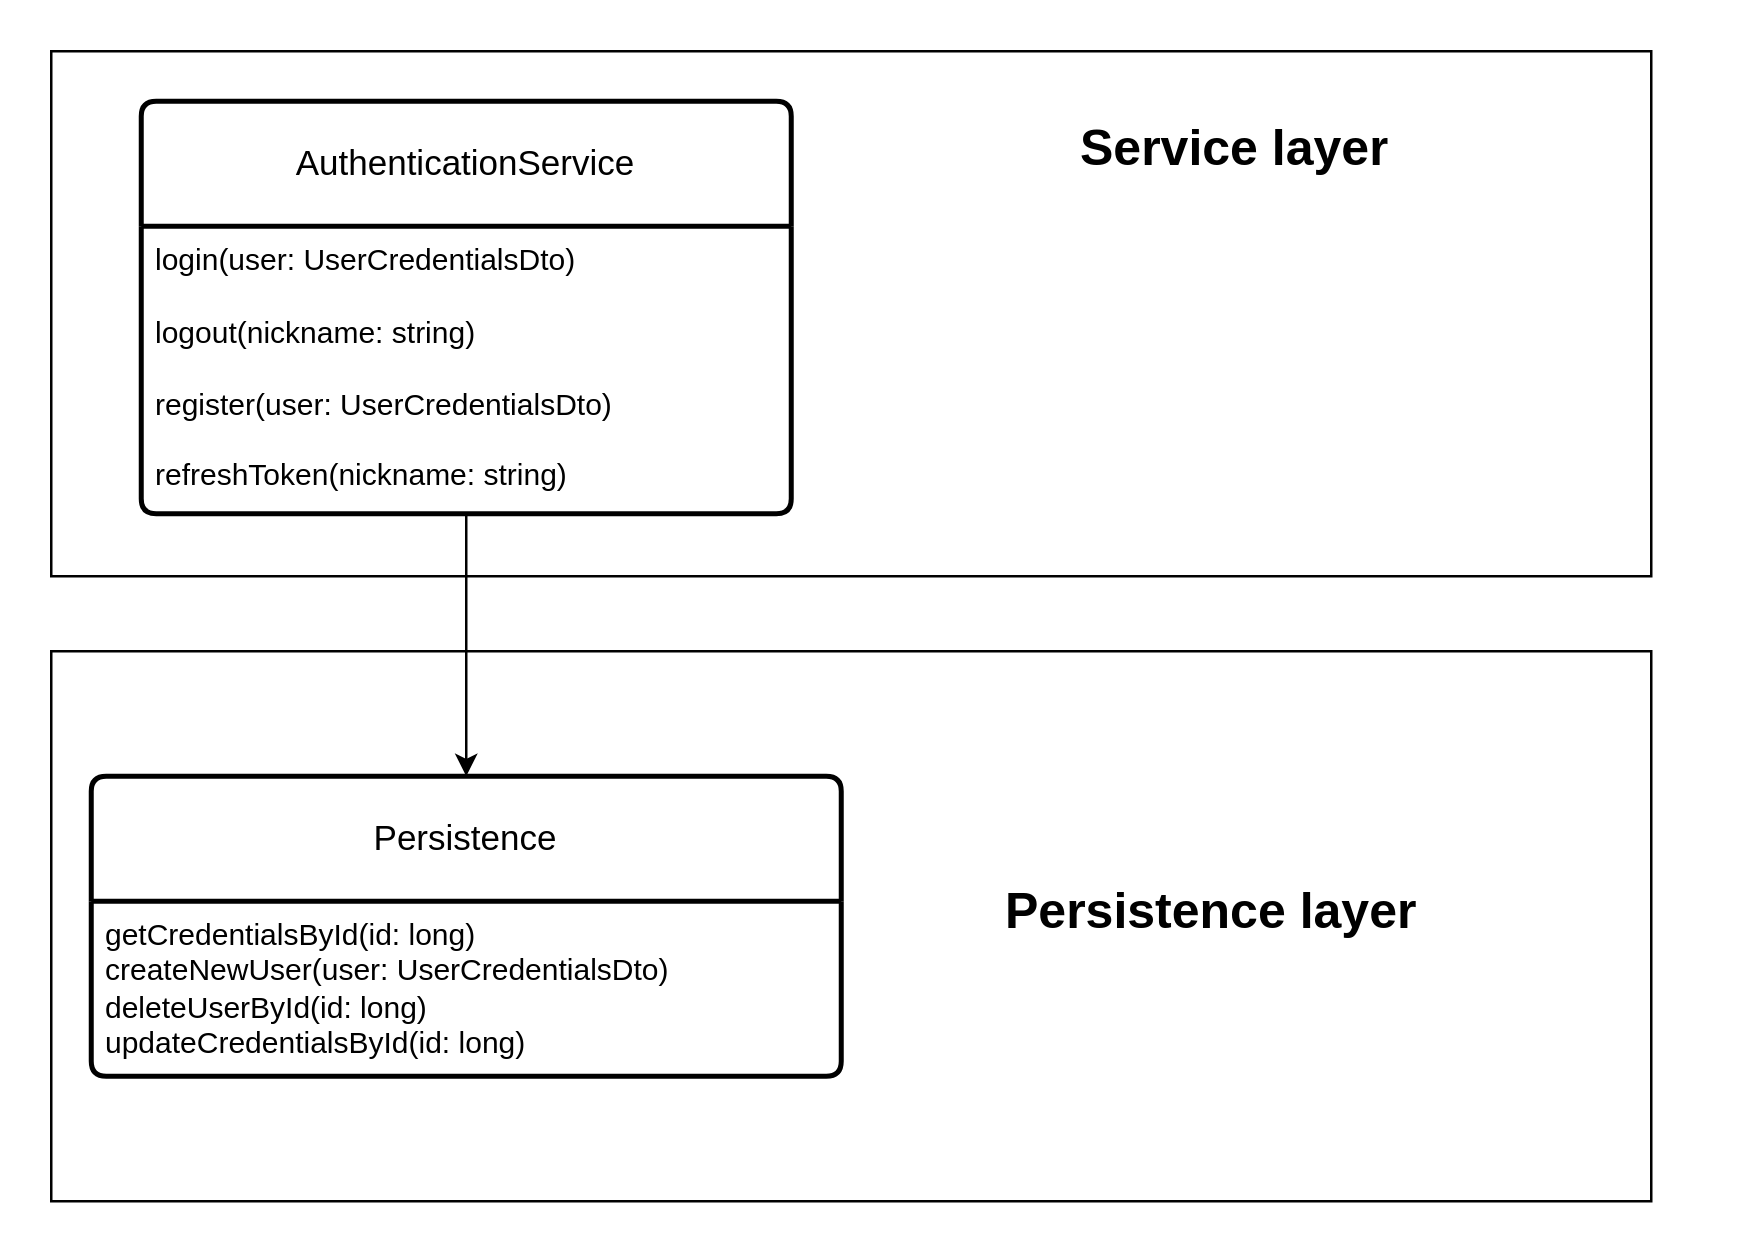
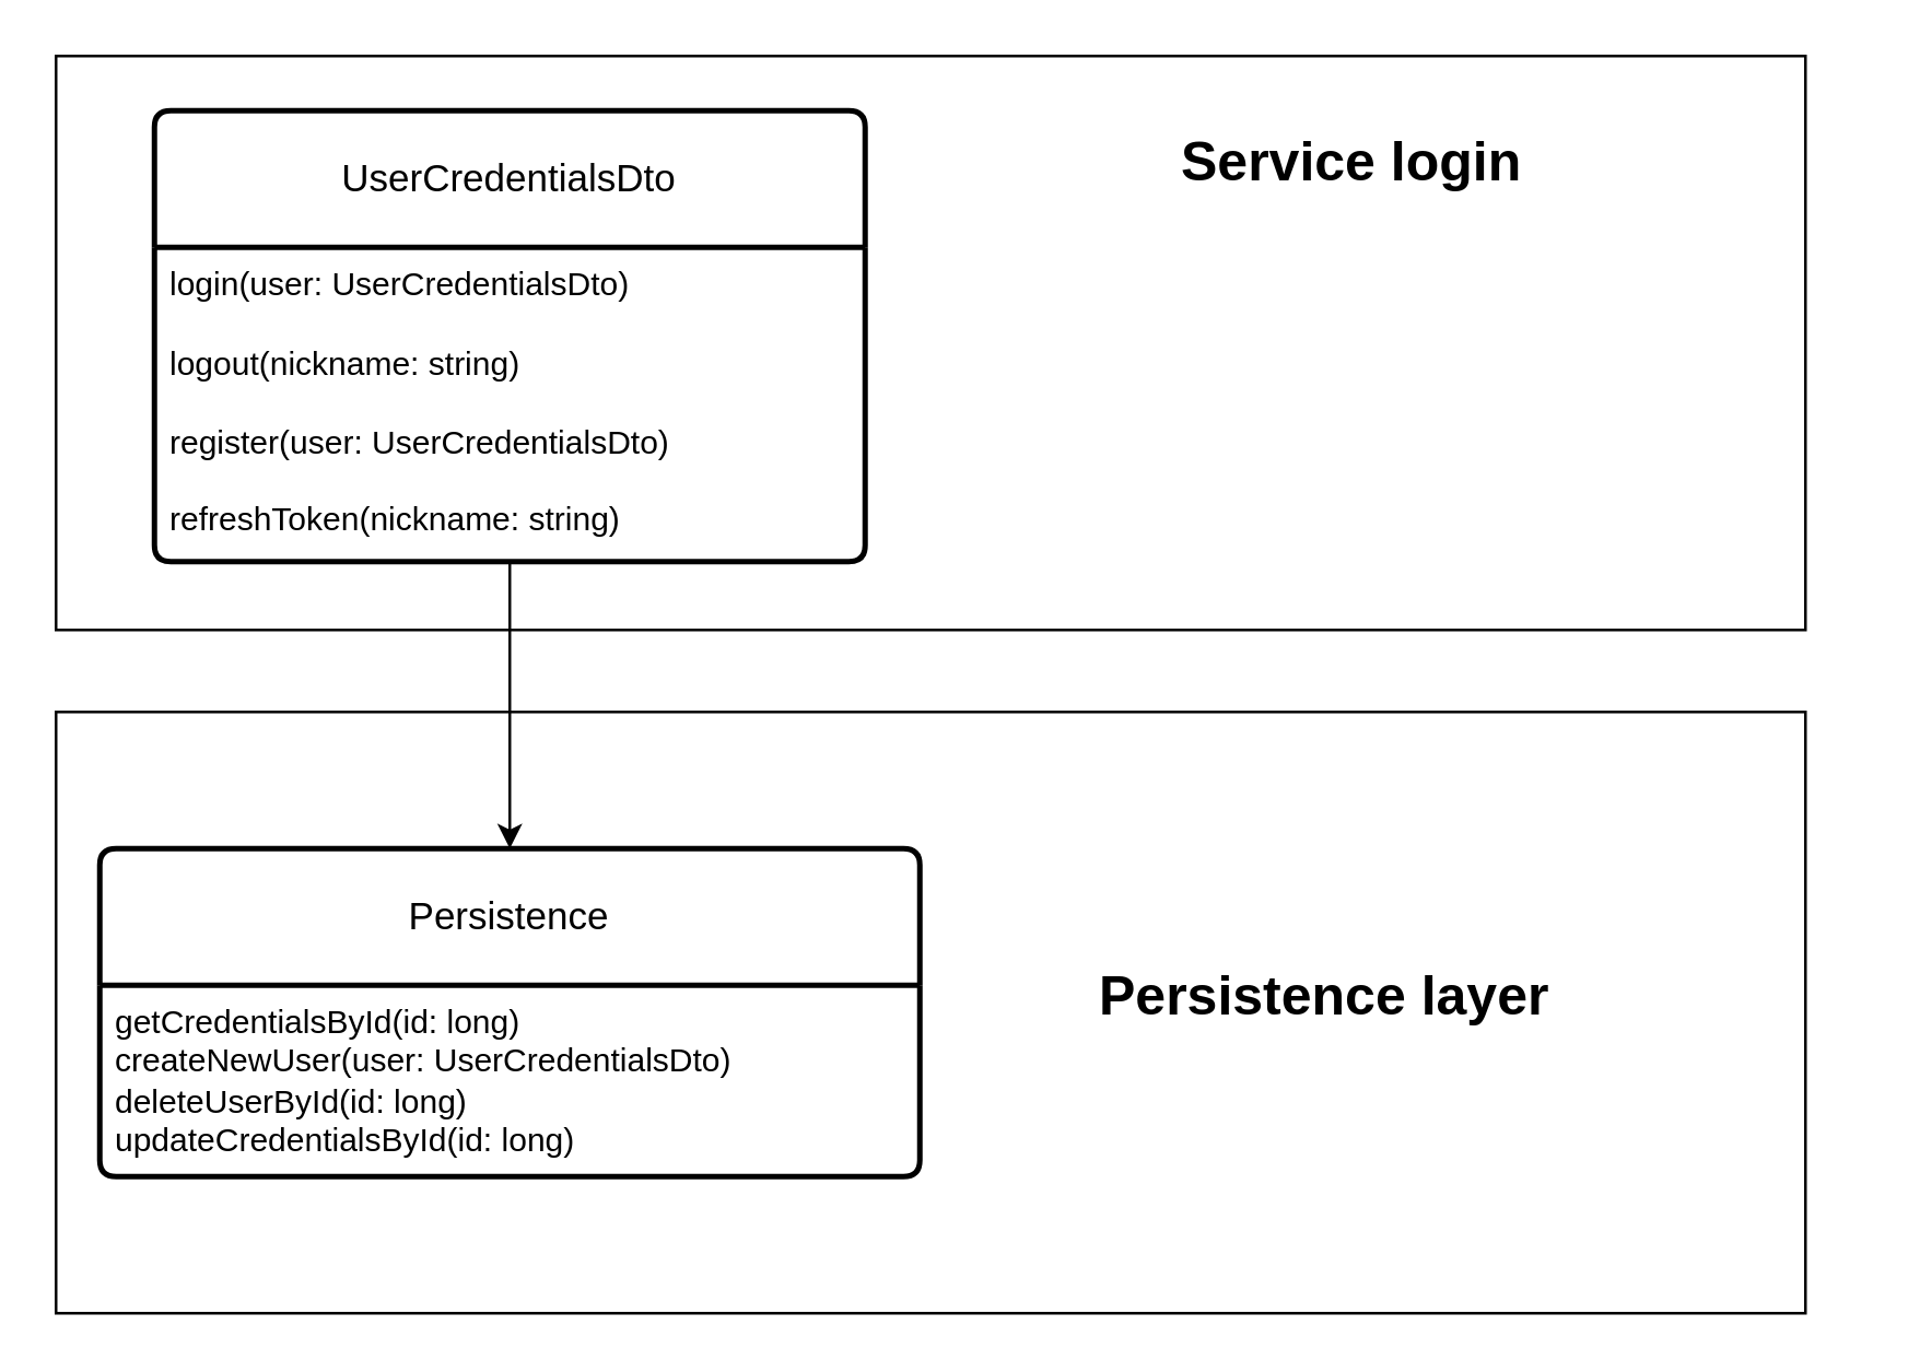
  <mxCell id="0" />
  <mxCell id="1" parent="0" />
  <mxCell id="2" value="" style="rounded=0;whiteSpace=wrap;html=1;" vertex="1" parent="1"><mxGeometry x="20" y="20" width="640" height="210" as="geometry" /></mxCell>
  <mxCell id="3" value="" style="rounded=0;whiteSpace=wrap;html=1;" vertex="1" parent="1"><mxGeometry x="20" y="260" width="640" height="220" as="geometry" /></mxCell>
- <mxCell id="4" value="AuthenticationService" style="swimlane;childLayout=stackLayout;horizontal=1;startSize=50;horizontalStack=0;rounded=1;fontSize=14;fontStyle=0;strokeWidth=2;resizeParent=0;resizeLast=1;shadow=0;dashed=0;align=center;arcSize=4;whiteSpace=wrap;html=1;" vertex="1" parent="1"><mxGeometry x="56" y="40" width="260" height="165" as="geometry" /></mxCell>
+ <mxCell id="4" value="UserCredentialsDto" style="swimlane;childLayout=stackLayout;horizontal=1;startSize=50;horizontalStack=0;rounded=1;fontSize=14;fontStyle=0;strokeWidth=2;resizeParent=0;resizeLast=1;shadow=0;dashed=0;align=center;arcSize=4;whiteSpace=wrap;html=1;" vertex="1" parent="1"><mxGeometry x="56" y="40" width="260" height="165" as="geometry" /></mxCell>
  <mxCell id="5" value="login(user: UserCredentialsDto)&lt;div&gt;&lt;br&gt;&lt;/div&gt;&lt;div&gt;logout(nickname: string)&lt;/div&gt;&lt;div&gt;&lt;br&gt;&lt;/div&gt;&lt;div&gt;register(user: UserCredentialsDto)&lt;/div&gt;&lt;div&gt;&lt;br&gt;&lt;/div&gt;&lt;div&gt;refreshToken(nickname: string)&lt;/div&gt;&lt;div&gt;&lt;br&gt;&lt;/div&gt;&lt;div&gt;&lt;br&gt;&lt;/div&gt;&lt;div&gt;&lt;br&gt;&lt;/div&gt;&lt;div&gt;&lt;br&gt;&lt;/div&gt;" style="align=left;strokeColor=none;fillColor=none;spacingLeft=4;fontSize=12;verticalAlign=top;resizable=0;rotatable=0;part=1;html=1;" vertex="1" parent="4"><mxGeometry y="50" width="260" height="115" as="geometry" /></mxCell>
  <mxCell id="6" value="Persistence" style="swimlane;childLayout=stackLayout;horizontal=1;startSize=50;horizontalStack=0;rounded=1;fontSize=14;fontStyle=0;strokeWidth=2;resizeParent=0;resizeLast=1;shadow=0;dashed=0;align=center;arcSize=4;whiteSpace=wrap;html=1;" vertex="1" parent="1"><mxGeometry x="36" y="310" width="300" height="120" as="geometry" /></mxCell>
  <mxCell id="7" value="getCredentialsById(id: long)&lt;div&gt;createNewUser(user: UserCredentialsDto)&lt;br&gt;&lt;div&gt;deleteUserById(id: long)&lt;/div&gt;&lt;div&gt;updateCredentialsById(id: long)&lt;/div&gt;&lt;/div&gt;&lt;div&gt;&lt;br&gt;&lt;/div&gt;&lt;div&gt;&lt;br&gt;&lt;/div&gt;" style="align=left;strokeColor=none;fillColor=none;spacingLeft=4;fontSize=12;verticalAlign=top;resizable=0;rotatable=0;part=1;html=1;" vertex="1" parent="6"><mxGeometry y="50" width="300" height="70" as="geometry" /></mxCell>
  <mxCell id="8" style="edgeStyle=orthogonalEdgeStyle;rounded=0;orthogonalLoop=1;jettySize=auto;html=1;exitX=0.5;exitY=1;exitDx=0;exitDy=0;" edge="1" parent="1" source="5" target="6"><mxGeometry relative="1" as="geometry" /></mxCell>
- <mxCell id="9" value="&lt;b&gt;&lt;font style=&quot;font-size: 20px;&quot;&gt;Service layer&lt;/font&gt;&lt;/b&gt;" style="text;strokeColor=none;fillColor=none;spacingLeft=4;spacingRight=4;overflow=hidden;rotatable=0;points=[[0,0.5],[1,0.5]];portConstraint=eastwest;fontSize=12;whiteSpace=wrap;html=1;" vertex="1" parent="1"><mxGeometry x="426" y="40" width="250" height="30" as="geometry" /></mxCell>
+ <mxCell id="9" value="&lt;b&gt;&lt;font style=&quot;font-size: 20px;&quot;&gt;Service login&lt;/font&gt;&lt;/b&gt;" style="text;strokeColor=none;fillColor=none;spacingLeft=4;spacingRight=4;overflow=hidden;rotatable=0;points=[[0,0.5],[1,0.5]];portConstraint=eastwest;fontSize=12;whiteSpace=wrap;html=1;" vertex="1" parent="1"><mxGeometry x="426" y="40" width="250" height="30" as="geometry" /></mxCell>
  <mxCell id="10" value="&lt;b&gt;&lt;font&gt;&lt;span style=&quot;font-size: 20px;&quot;&gt;Persistence layer&lt;/span&gt;&lt;/font&gt;&lt;/b&gt;" style="text;strokeColor=none;fillColor=none;spacingLeft=4;spacingRight=4;overflow=hidden;rotatable=0;points=[[0,0.5],[1,0.5]];portConstraint=eastwest;fontSize=12;whiteSpace=wrap;html=1;" vertex="1" parent="1"><mxGeometry x="396" y="345" width="250" height="30" as="geometry" /></mxCell>
